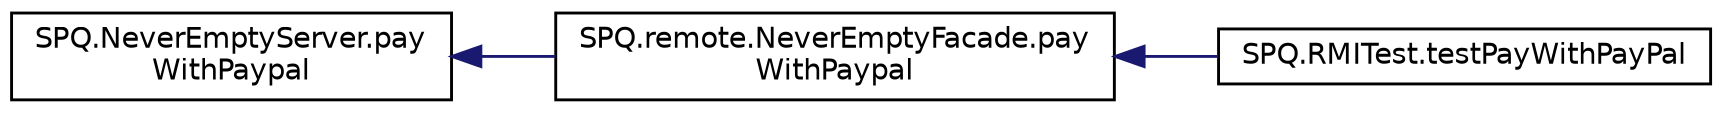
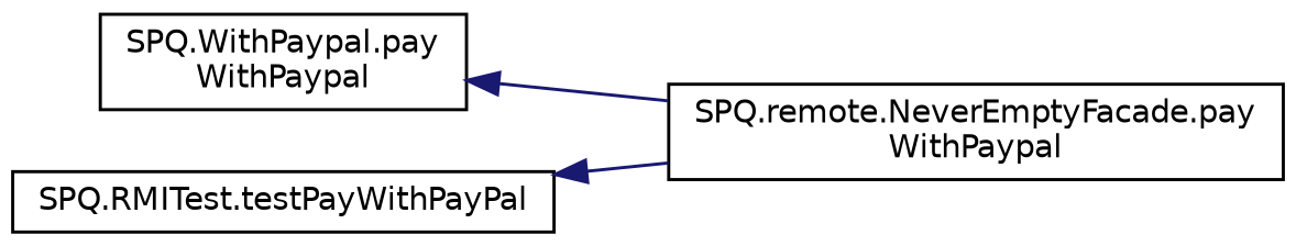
  digraph {
    rankdir=LR
    node [color=black fillcolor=white fontname=Helvetica fontsize=10 shape=record style=filled]
    edge [color=midnightblue dir=back fontname=Helvetica fontsize=10 labelfontname=Helvetica labelfontsize=10 style=solid]
-   n1 [height=0.2 label="SPQ.NeverEmptyServer.pay\lWithPaypal" width=0.4]
+   n1 [height=0.2 label="SPQ.WithPaypal.pay\lWithPaypal" width=0.4]
    n2 [height=0.2 label="SPQ.remote.NeverEmptyFacade.pay\lWithPaypal" width=0.4]
    n3 [height=0.2 label="SPQ.RMITest.testPayWithPayPal" width=0.4]
    n1 -> n2
-   n2 -> n3
+   n3 -> n2
  }
